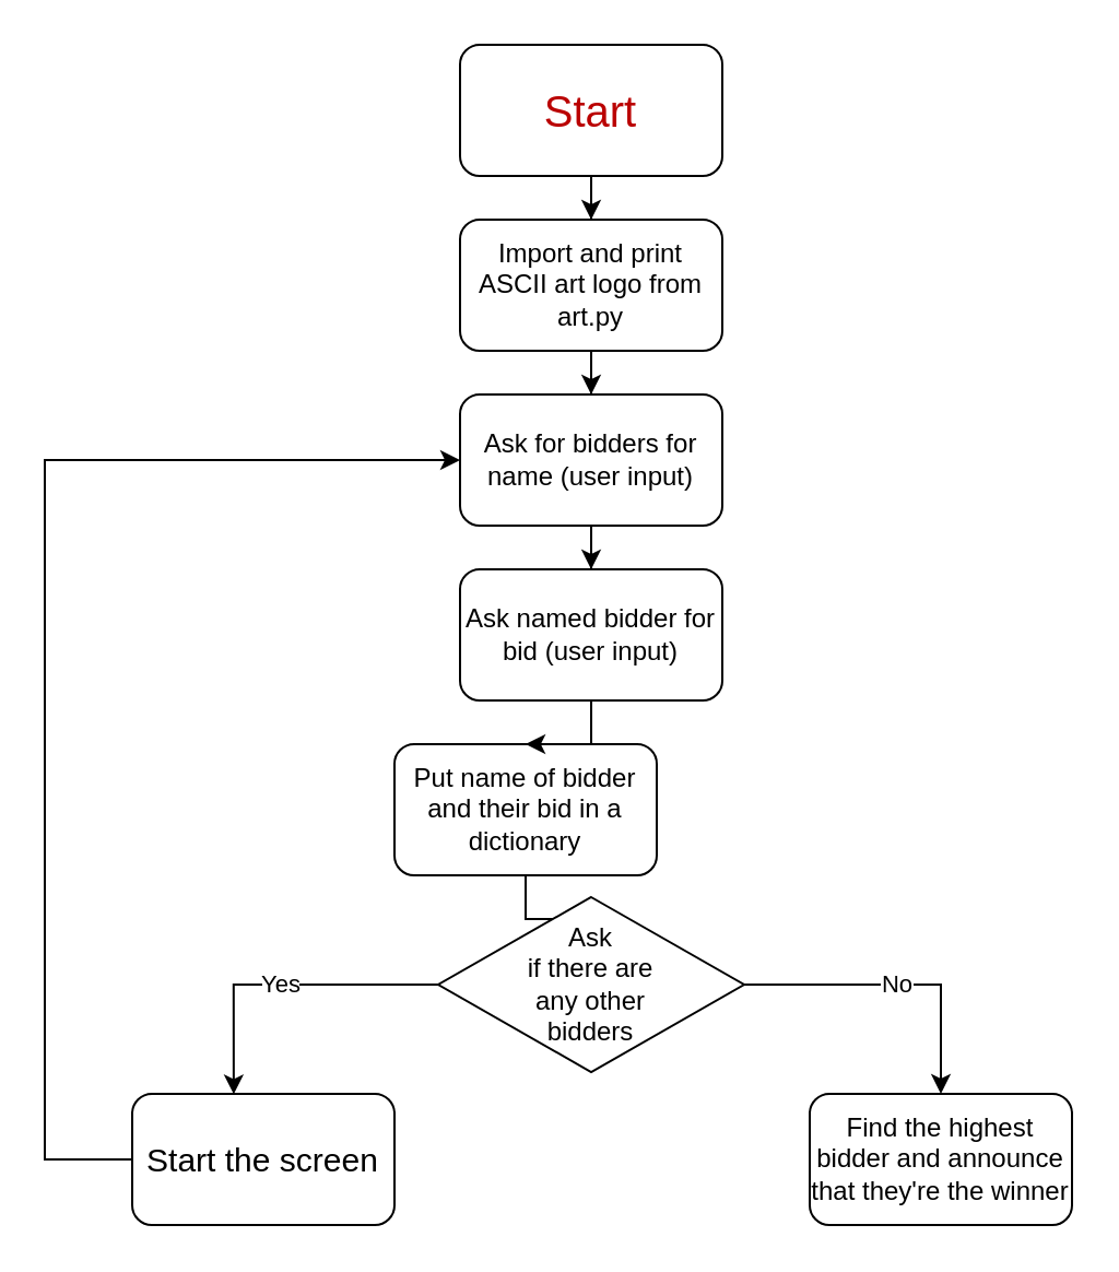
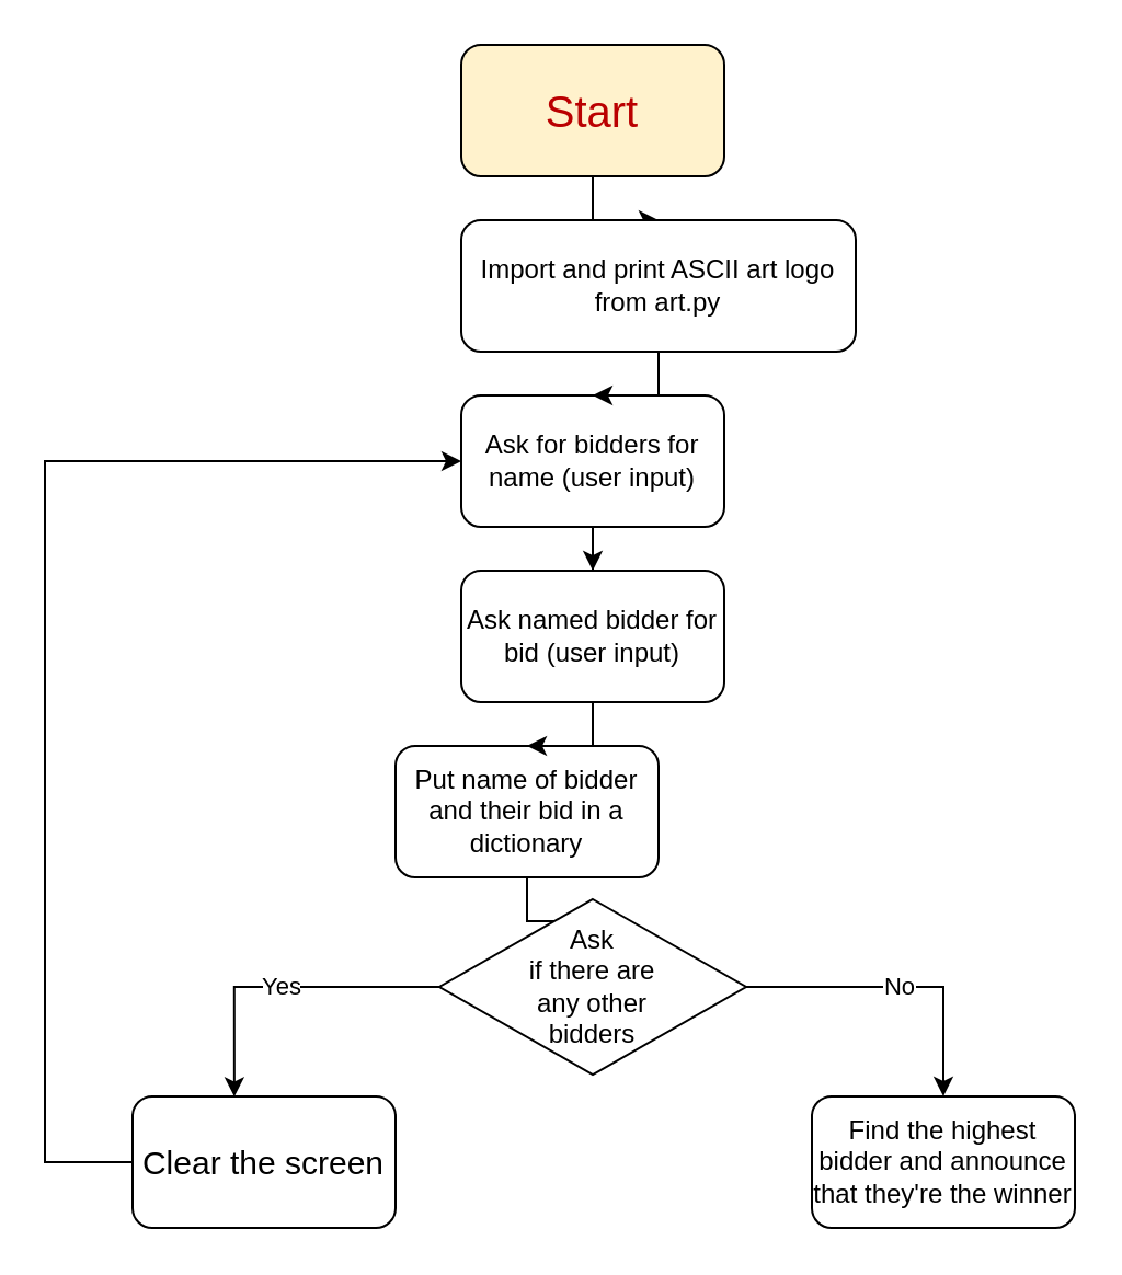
  <mxCell id="0" />
  <mxCell id="1" parent="0" />
  <mxCell id="2" value="" style="edgeStyle=orthogonalEdgeStyle;rounded=0;orthogonalLoop=1;jettySize=auto;html=1;" edge="1" parent="1" source="3" target="11"><mxGeometry relative="1" as="geometry" /></mxCell>
- <mxCell id="3" value="&lt;font style=&quot;font-size: 20px&quot; color=&quot;rgba(0, 0, 0, 0)&quot;&gt;Start&lt;/font&gt;" style="rounded=1;whiteSpace=wrap;html=1;" vertex="1" parent="1"><mxGeometry x="210" y="20" width="120" height="60" as="geometry" /></mxCell>
+ <mxCell id="3" value="&lt;font style=&quot;font-size: 20px&quot; color=&quot;rgba(0, 0, 0, 0)&quot;&gt;Start&lt;/font&gt;" style="rounded=1;whiteSpace=wrap;html=1;fillColor=#fff2cc;" vertex="1" parent="1"><mxGeometry x="210" y="20" width="120" height="60" as="geometry" /></mxCell>
  <mxCell id="4" value="" style="edgeStyle=orthogonalEdgeStyle;rounded=0;orthogonalLoop=1;jettySize=auto;html=1;" edge="1" parent="1" source="5" target="14"><mxGeometry relative="1" as="geometry" /></mxCell>
  <mxCell id="5" value="Put name of bidder and their bid in a dictionary" style="rounded=1;whiteSpace=wrap;html=1;" vertex="1" parent="1"><mxGeometry x="180" y="340" width="120" height="60" as="geometry" /></mxCell>
  <mxCell id="6" value="" style="edgeStyle=orthogonalEdgeStyle;rounded=0;orthogonalLoop=1;jettySize=auto;html=1;" edge="1" parent="1" source="7" target="5"><mxGeometry relative="1" as="geometry" /></mxCell>
  <mxCell id="7" value="Ask named bidder for bid (user input)" style="rounded=1;whiteSpace=wrap;html=1;" vertex="1" parent="1"><mxGeometry x="210" y="260" width="120" height="60" as="geometry" /></mxCell>
  <mxCell id="8" value="" style="edgeStyle=orthogonalEdgeStyle;rounded=0;orthogonalLoop=1;jettySize=auto;html=1;" edge="1" parent="1" source="9" target="7"><mxGeometry relative="1" as="geometry" /></mxCell>
  <mxCell id="9" value="Ask for bidders for name (user input)" style="rounded=1;whiteSpace=wrap;html=1;" vertex="1" parent="1"><mxGeometry x="210" y="180" width="120" height="60" as="geometry" /></mxCell>
  <mxCell id="10" value="" style="edgeStyle=orthogonalEdgeStyle;rounded=0;orthogonalLoop=1;jettySize=auto;html=1;" edge="1" parent="1" source="11" target="9"><mxGeometry relative="1" as="geometry" /></mxCell>
- <mxCell id="11" value="Import and print ASCII art logo from art.py" style="rounded=1;whiteSpace=wrap;html=1;" vertex="1" parent="1"><mxGeometry x="210" y="100" width="120" height="60" as="geometry" /></mxCell>
+ <mxCell id="11" value="Import and print ASCII art logo from art.py" style="rounded=1;whiteSpace=wrap;html=1;" vertex="1" parent="1"><mxGeometry x="210" y="100" width="180" height="60" as="geometry" /></mxCell>
  <mxCell id="12" value="No" style="edgeStyle=orthogonalEdgeStyle;rounded=0;orthogonalLoop=1;jettySize=auto;html=1;entryX=0.5;entryY=0;entryDx=0;entryDy=0;" edge="1" parent="1" source="14" target="17"><mxGeometry relative="1" as="geometry" /></mxCell>
  <mxCell id="13" value="Yes" style="edgeStyle=orthogonalEdgeStyle;rounded=0;orthogonalLoop=1;jettySize=auto;html=1;entryX=0.387;entryY=0.003;entryDx=0;entryDy=0;entryPerimeter=0;" edge="1" parent="1" source="14" target="16"><mxGeometry relative="1" as="geometry" /></mxCell>
  <mxCell id="14" value="Ask &lt;br&gt;if there are &lt;br&gt;any&amp;nbsp;other &lt;br&gt;bidders" style="rhombus;whiteSpace=wrap;html=1;" vertex="1" parent="1"><mxGeometry x="200" y="410" width="140" height="80" as="geometry" /></mxCell>
  <mxCell id="15" style="edgeStyle=orthogonalEdgeStyle;rounded=0;orthogonalLoop=1;jettySize=auto;html=1;entryX=0;entryY=0.5;entryDx=0;entryDy=0;" edge="1" parent="1" source="16" target="9"><mxGeometry relative="1" as="geometry"><Array as="points"><mxPoint x="20" y="530" /><mxPoint x="20" y="210" /></Array></mxGeometry></mxCell>
- <mxCell id="16" value="Start the screen" style="rounded=1;whiteSpace=wrap;html=1;fontSize=15;" vertex="1" parent="1"><mxGeometry x="60" y="500" width="120" height="60" as="geometry" /></mxCell>
+ <mxCell id="16" value="Clear the screen" style="rounded=1;whiteSpace=wrap;html=1;fontSize=15;" vertex="1" parent="1"><mxGeometry x="60" y="500" width="120" height="60" as="geometry" /></mxCell>
  <mxCell id="17" value="Find the highest bidder and announce that they're the winner" style="rounded=1;whiteSpace=wrap;html=1;" vertex="1" parent="1"><mxGeometry x="370" y="500" width="120" height="60" as="geometry" /></mxCell>
